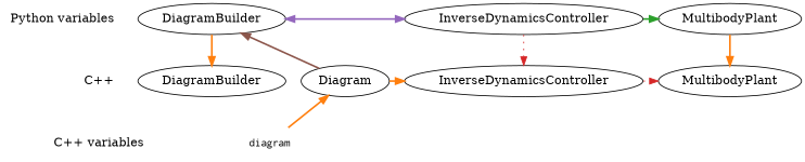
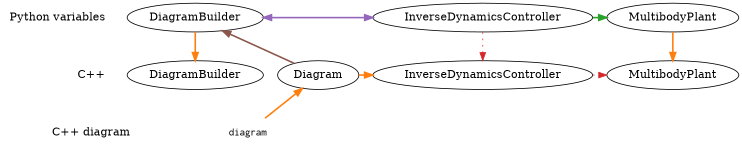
  digraph {
    edge [style=bold color="#FF7F0E"]
    "Python variables" [shape=plaintext]
    "C++" [shape=plaintext]
-   "C++ variables" [shape=plaintext]
+   "C++ variables" [shape=plaintext label="C++ diagram"]
    n4 [fontname=Courier label=diagram shape=plaintext]
    n5 [label=MultibodyPlant]
    n6 [label=DiagramBuilder]
    n7 [label=InverseDynamicsController]
    n8 [label=MultibodyPlant]
    n9 [label=DiagramBuilder]
    n10 [label=InverseDynamicsController]
    n11 [label=Diagram]
    subgraph sub_1 {
      "Python variables"
      "C++"
      "C++ variables"
    }
    subgraph sub_2 {
      n4
    }
    subgraph sub_3 {
      rank=same
      "Python variables"
    }
    subgraph sub_4 {
      rank=same
      n5
      n6
      n7
    }
    subgraph sub_5 {
      rank=same
      "C++"
      n8
      n9
      n10
      n11
    }
    subgraph sub_6 {
      rank=same
      "C++ variables"
      n4
    }
    subgraph sub_7 {
      n4
      n5
      n6
      n8
      n9
      n10
      n11
    }
    subgraph sub_8 {
      n5
      n7
    }
    subgraph sub_9 {
      n6
      n7
    }
    subgraph sub_10 {
      n7
      n8
      n10
    }
    subgraph sub_11 {
      n6
      n11
    }
    "C++" -> "C++ variables" [style=invis color=""]
    n4 -> n11 [constraint=false]
    n5 -> n8
    n6 -> n9
    n6 -> n11 [color="#8C564B" constraint=false dir=back]
    n7 -> n5 [color="#2CA02C" constraint=false]
    n7 -> n6 [color="#9467BD" constraint=false dir=both]
    n7 -> n10 [color="#D62728" style=dotted]
    n10 -> n8 [color="#D62728" style=dotted]
    n11 -> n10
  }
